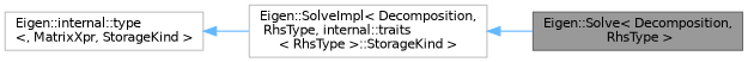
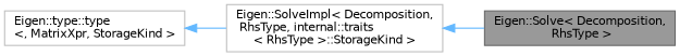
  digraph {
    rankdir=LR
    node [color=grey75 fillcolor=white fontname=Helvetica fontsize=10 shape=box style=filled]
    edge [color=steelblue1 dir=back fontname=Helvetica fontsize=10 labelfontname=Helvetica labelfontsize=10 style=solid]
    n1 [color=gray40 fillcolor=grey60 fontcolor=black height=0.2 label="Eigen::Solve\< Decomposition,\l RhsType \>" width=0.4]
    n2 [height=0.2 label="Eigen::SolveImpl\< Decomposition,\l RhsType, internal::traits\l\< RhsType \>::StorageKind \>" width=0.4]
-   n3 [height=0.2 label="Eigen::internal::type\l\<, MatrixXpr, StorageKind \>" width=0.4]
+   n3 [height=0.2 label="Eigen::type::type\l\<, MatrixXpr, StorageKind \>" width=0.4]
    n2 -> n1
    n3 -> n2
  }
